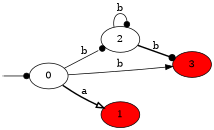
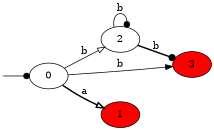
  digraph {
    rankdir=LR
    edge [style=solid arrowhead=dot]
    fictitious [height=0 shape=point width=0]
    0
    2
    3 [fillcolor=red style=filled]
    1 [fillcolor=red style=filled]
    fictitious -> 0
-   0 -> 2 [label=b]
+   0 -> 2 [label=b arrowhead=onormal]
    0 -> 3 [label=b arrowhead=normal]
    0 -> 1 [label=a style=bold arrowhead=onormal]
    2 -> 2 [label=b]
    2 -> 3 [label=b style=bold]
  }
